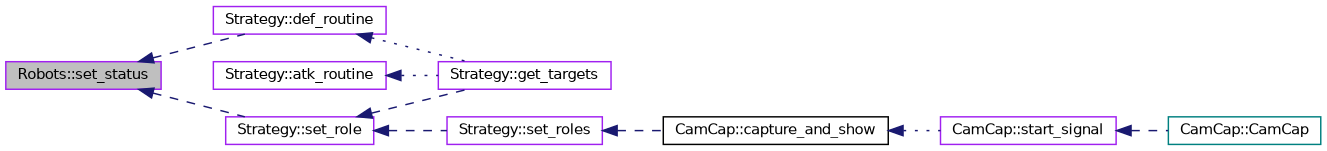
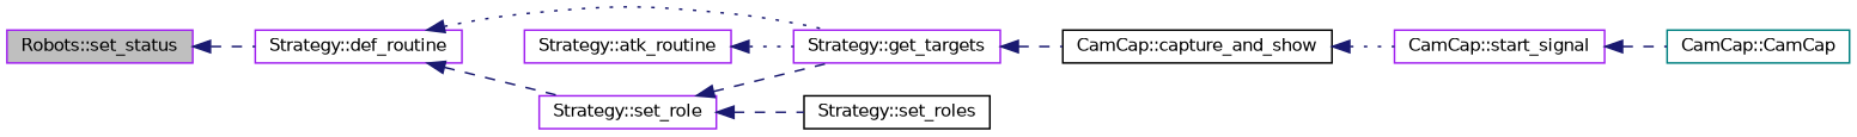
  digraph {
    rankdir=LR
    node [color=purple fillcolor=white fontname=Helvetica fontsize=10 shape=record style=filled]
    edge [color=midnightblue dir=back fontname=Helvetica fontsize=10 labelfontname=Helvetica labelfontsize=10 style=dashed]
    n1 [fillcolor=grey75 fontcolor=black height=0.2 label="Robots::set_status" width=0.4]
    n2 [height=0.2 label="Strategy::def_routine" width=0.4]
    n3 [height=0.2 label="Strategy::set_role" width=0.4]
    n4 [height=0.2 label="Strategy::atk_routine" width=0.4]
    n5 [height=0.2 label="Strategy::get_targets" width=0.4]
-   n6 [height=0.2 label="Strategy::set_roles" width=0.4]
+   n6 [color=black height=0.2 label="Strategy::set_roles" width=0.4]
    n7 [color=black height=0.2 label="CamCap::capture_and_show" width=0.4]
    n8 [height=0.2 label="CamCap::start_signal" width=0.4]
    n9 [color=teal height=0.2 label="CamCap::CamCap" width=0.4]
    n1 -> n2
-   n1 -> n3
+   n2 -> n3
    n2 -> n5 [style=dotted]
    n3 -> n5
    n3 -> n6
    n4 -> n5 [style=dotted]
-   n6 -> n7
+   n5 -> n7
    n7 -> n8 [style=dotted]
    n8 -> n9
  }
